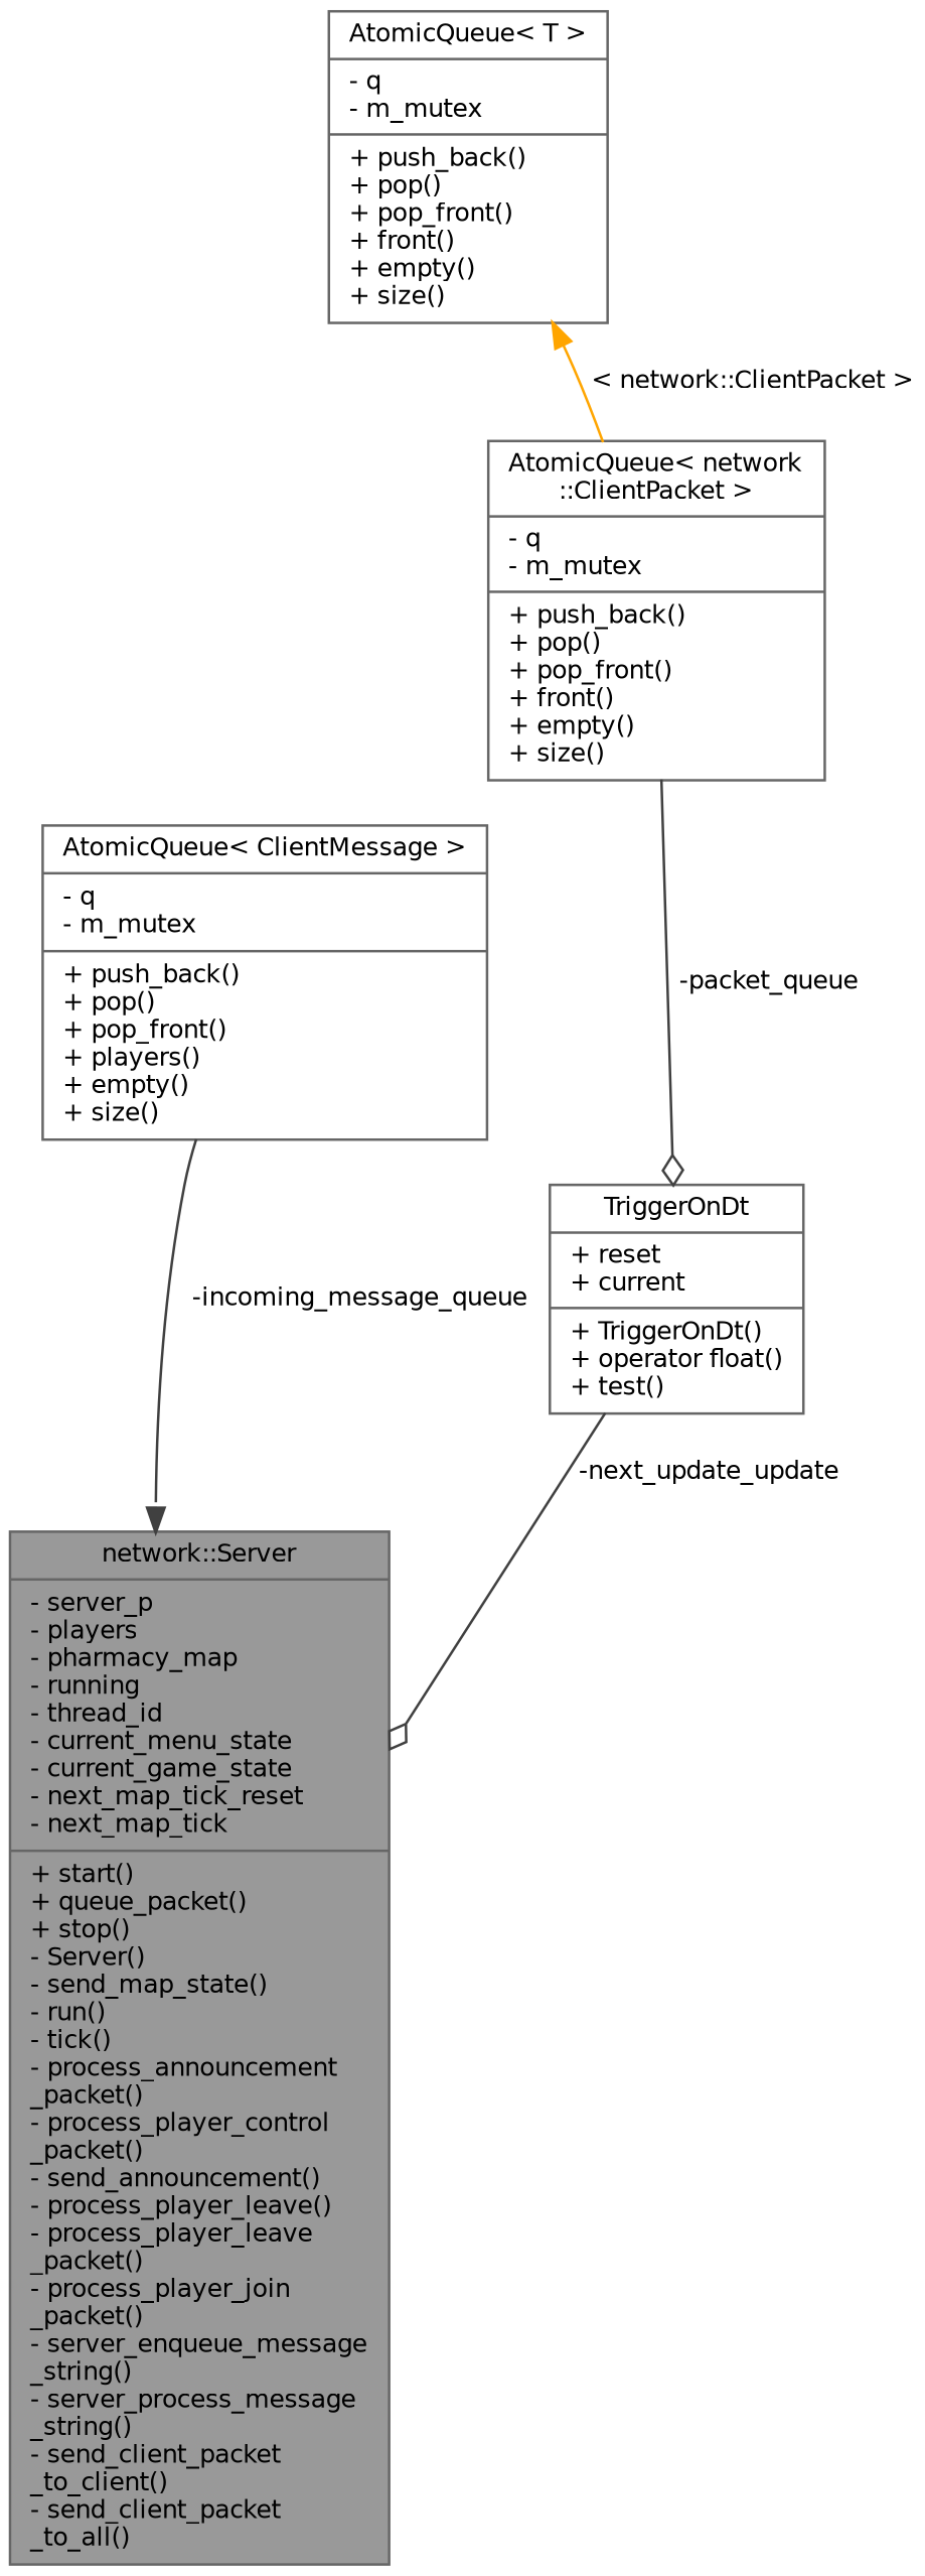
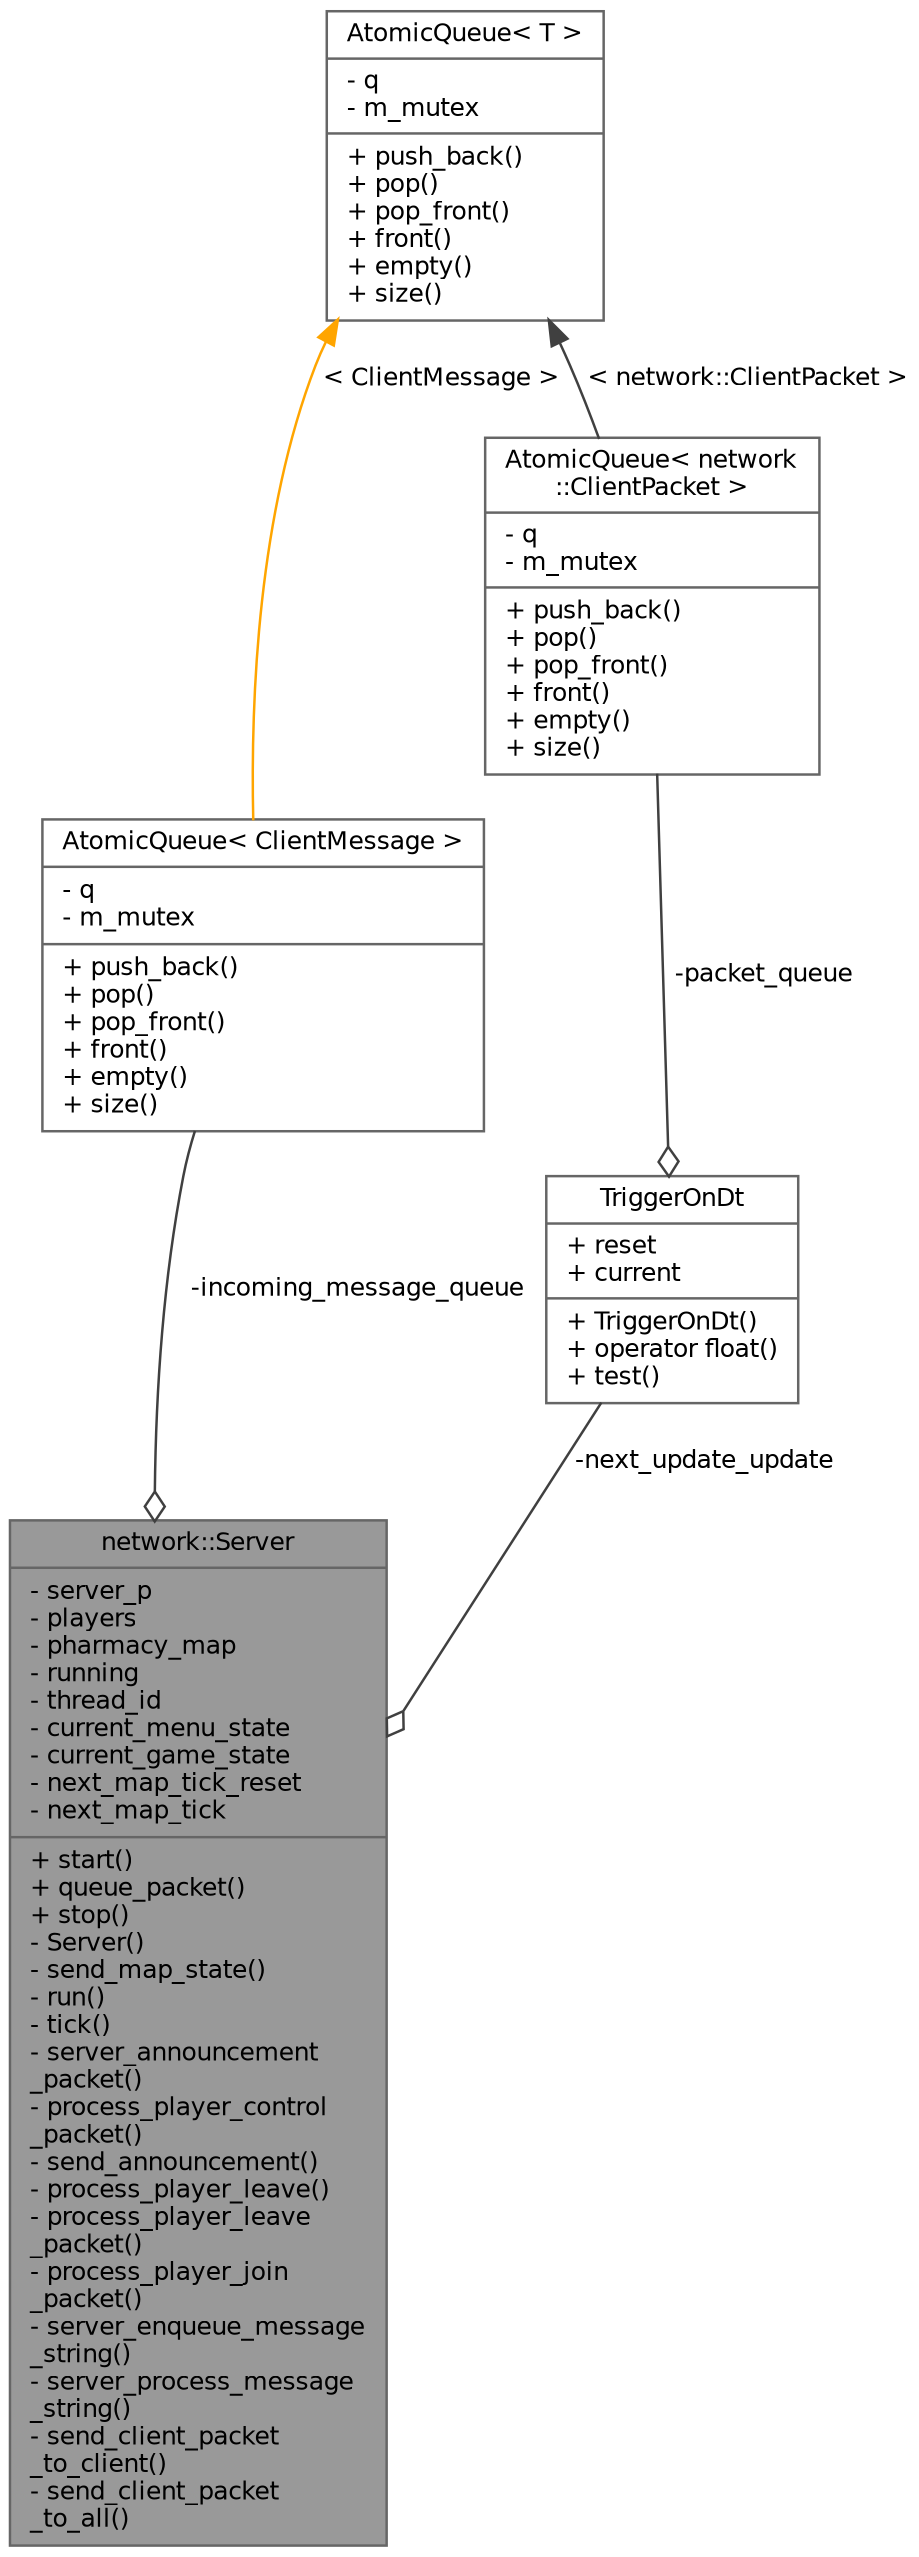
  digraph {
    node [color=gray40 fillcolor=white fontname=Helvetica fontsize=10 shape=record style=filled]
    edge [arrowhead=odiamond color=grey25 fontname=Helvetica fontsize=10 labelfontname=Helvetica labelfontsize=10 style=solid]
-   n1 [fillcolor=grey60 fontcolor=black height=0.2 label="{network::Server\n|- server_p\l- players\l- pharmacy_map\l- running\l- thread_id\l- current_menu_state\l- current_game_state\l- next_map_tick_reset\l- next_map_tick\l|+ start()\l+ queue_packet()\l+ stop()\l- Server()\l- send_map_state()\l- run()\l- tick()\l- process_announcement\l_packet()\l- process_player_control\l_packet()\l- send_announcement()\l- process_player_leave()\l- process_player_leave\l_packet()\l- process_player_join\l_packet()\l- server_enqueue_message\l_string()\l- server_process_message\l_string()\l- send_client_packet\l_to_client()\l- send_client_packet\l_to_all()\l}" width=0.4]
-   n2 [height=0.2 label="{AtomicQueue\< ClientMessage \>\n|- q\l- m_mutex\l|+ push_back()\l+ pop()\l+ pop_front()\l+ players()\l+ empty()\l+ size()\l}" width=0.4]
+   n1 [fillcolor=grey60 fontcolor=black height=0.2 label="{network::Server\n|- server_p\l- players\l- pharmacy_map\l- running\l- thread_id\l- current_menu_state\l- current_game_state\l- next_map_tick_reset\l- next_map_tick\l|+ start()\l+ queue_packet()\l+ stop()\l- Server()\l- send_map_state()\l- run()\l- tick()\l- server_announcement\l_packet()\l- process_player_control\l_packet()\l- send_announcement()\l- process_player_leave()\l- process_player_leave\l_packet()\l- process_player_join\l_packet()\l- server_enqueue_message\l_string()\l- server_process_message\l_string()\l- send_client_packet\l_to_client()\l- send_client_packet\l_to_all()\l}" width=0.4]
+   n2 [height=0.2 label="{AtomicQueue\< ClientMessage \>\n|- q\l- m_mutex\l|+ push_back()\l+ pop()\l+ pop_front()\l+ front()\l+ empty()\l+ size()\l}" width=0.4]
    n3 [height=0.2 label="{AtomicQueue\< T \>\n|- q\l- m_mutex\l|+ push_back()\l+ pop()\l+ pop_front()\l+ front()\l+ empty()\l+ size()\l}" width=0.4]
    n4 [height=0.2 label="{AtomicQueue\< network\l::ClientPacket \>\n|- q\l- m_mutex\l|+ push_back()\l+ pop()\l+ pop_front()\l+ front()\l+ empty()\l+ size()\l}" width=0.4]
    n5 [height=0.2 label="{TriggerOnDt\n|+ reset\l+ current\l|+ TriggerOnDt()\l+ operator float()\l+ test()\l}" width=0.4]
-   n2 -> n1 [arrowhead=normal label=" -incoming_message_queue"]
-   n3 -> n4 [color=orange dir=back label=" \< network::ClientPacket \>" arrowhead=""]
+   n2 -> n1 [label=" -incoming_message_queue"]
+   n3 -> n2 [color=orange dir=back label=" \< ClientMessage \>" arrowhead=""]
+   n3 -> n4 [dir=back label=" \< network::ClientPacket \>" arrowhead=""]
    n4 -> n5 [label=" -packet_queue"]
    n5 -> n1 [label=" -next_update_update"]
  }
